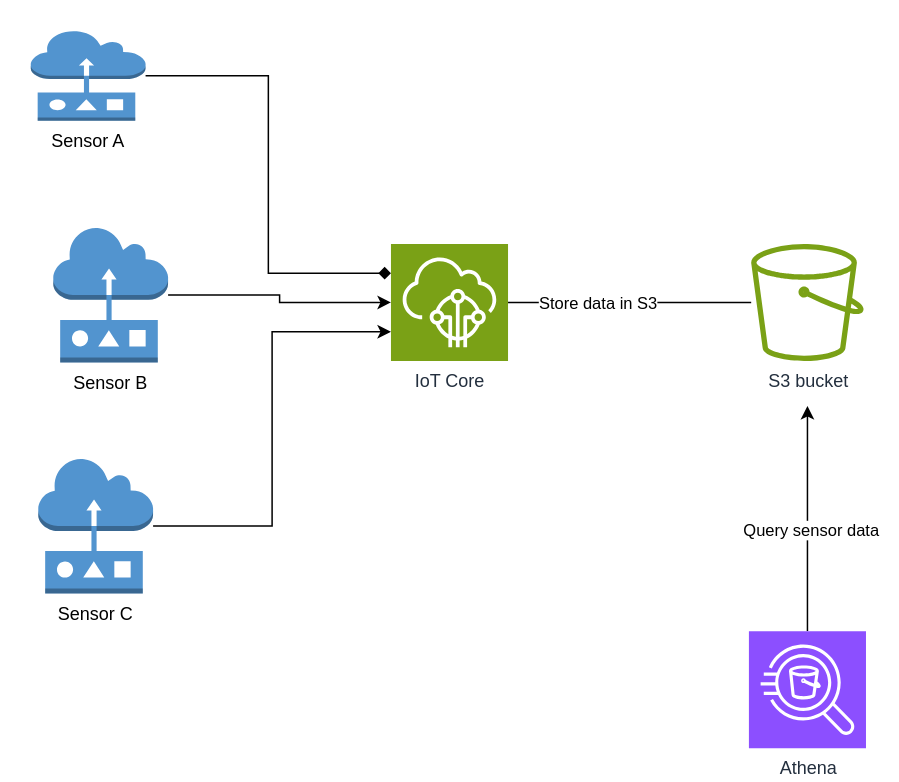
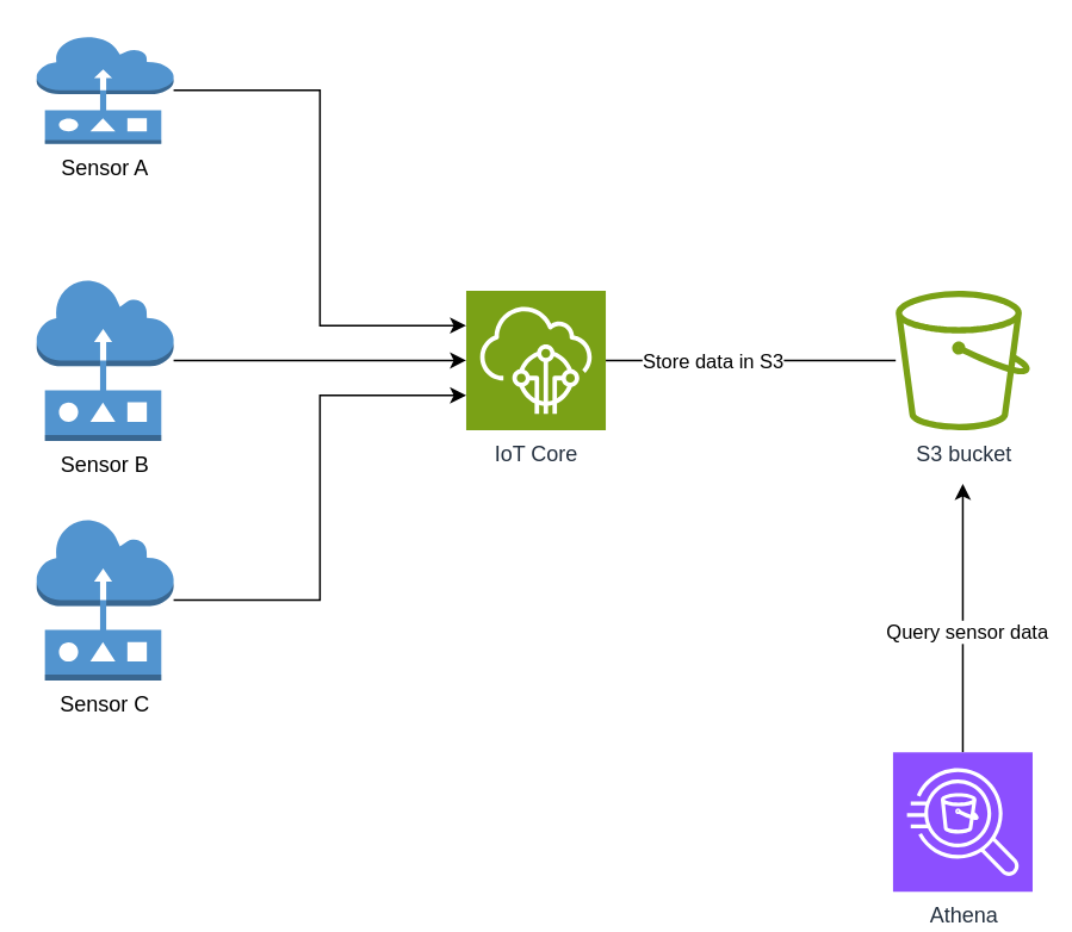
  <mxCell id="0" />
  <mxCell id="1" parent="0" />
  <mxCell id="2" value="S3 bucket" style="sketch=0;outlineConnect=0;fontColor=#232F3E;gradientColor=none;fillColor=#7AA116;strokeColor=none;dashed=0;verticalLabelPosition=bottom;verticalAlign=top;align=center;html=1;fontSize=12;fontStyle=0;aspect=fixed;pointerEvents=1;shape=mxgraph.aws4.bucket;" vertex="1" parent="1"><mxGeometry x="500" y="162" width="75" height="78" as="geometry" /></mxCell>
  <mxCell id="3" style="edgeStyle=orthogonalEdgeStyle;rounded=0;orthogonalLoop=1;jettySize=auto;html=1;endArrow=none;" edge="1" parent="1" source="5" target="2"><mxGeometry relative="1" as="geometry" /></mxCell>
  <mxCell id="4" value="Store data in S3" style="edgeLabel;html=1;align=center;verticalAlign=middle;resizable=0;points=[];" vertex="1" connectable="0" parent="3"><mxGeometry x="-0.272" relative="1" as="geometry"><mxPoint as="offset" /></mxGeometry></mxCell>
  <mxCell id="5" value="IoT Core" style="sketch=0;points=[[0,0,0],[0.25,0,0],[0.5,0,0],[0.75,0,0],[1,0,0],[0,1,0],[0.25,1,0],[0.5,1,0],[0.75,1,0],[1,1,0],[0,0.25,0],[0,0.5,0],[0,0.75,0],[1,0.25,0],[1,0.5,0],[1,0.75,0]];outlineConnect=0;fontColor=#232F3E;fillColor=#7AA116;strokeColor=#ffffff;dashed=0;verticalLabelPosition=bottom;verticalAlign=top;align=center;html=1;fontSize=12;fontStyle=0;aspect=fixed;shape=mxgraph.aws4.resourceIcon;resIcon=mxgraph.aws4.iot_core;" vertex="1" parent="1"><mxGeometry x="260" y="162" width="78" height="78" as="geometry" /></mxCell>
  <mxCell id="6" value="Sensor A" style="outlineConnect=0;dashed=0;verticalLabelPosition=bottom;verticalAlign=top;align=center;html=1;shape=mxgraph.aws3.sensor;fillColor=#5294CF;gradientColor=none;" vertex="1" parent="1"><mxGeometry x="20" y="20" width="76.5" height="60" as="geometry" /></mxCell>
- <mxCell id="7" value="Sensor B" style="outlineConnect=0;dashed=0;verticalLabelPosition=bottom;verticalAlign=top;align=center;html=1;shape=mxgraph.aws3.sensor;fillColor=#5294CF;gradientColor=none;" vertex="1" parent="1"><mxGeometry x="35" y="151" width="76.5" height="90" as="geometry" /></mxCell>
- <mxCell id="8" value="Sensor C" style="outlineConnect=0;dashed=0;verticalLabelPosition=bottom;verticalAlign=top;align=center;html=1;shape=mxgraph.aws3.sensor;fillColor=#5294CF;gradientColor=none;" vertex="1" parent="1"><mxGeometry x="25" y="305" width="76.5" height="90" as="geometry" /></mxCell>
- <mxCell id="9" style="edgeStyle=orthogonalEdgeStyle;rounded=0;orthogonalLoop=1;jettySize=auto;html=1;entryX=0;entryY=0.25;entryDx=0;entryDy=0;entryPerimeter=0;endArrow=diamond;" edge="1" parent="1" source="6" target="5"><mxGeometry relative="1" as="geometry" /></mxCell>
+ <mxCell id="7" value="Sensor B" style="outlineConnect=0;dashed=0;verticalLabelPosition=bottom;verticalAlign=top;align=center;html=1;shape=mxgraph.aws3.sensor;fillColor=#5294CF;gradientColor=none;" vertex="1" parent="1"><mxGeometry x="20" y="156" width="76.5" height="90" as="geometry" /></mxCell>
+ <mxCell id="8" value="Sensor C" style="outlineConnect=0;dashed=0;verticalLabelPosition=bottom;verticalAlign=top;align=center;html=1;shape=mxgraph.aws3.sensor;fillColor=#5294CF;gradientColor=none;" vertex="1" parent="1"><mxGeometry x="20" y="290" width="76.5" height="90" as="geometry" /></mxCell>
+ <mxCell id="9" style="edgeStyle=orthogonalEdgeStyle;rounded=0;orthogonalLoop=1;jettySize=auto;html=1;entryX=0;entryY=0.25;entryDx=0;entryDy=0;entryPerimeter=0;" edge="1" parent="1" source="6" target="5"><mxGeometry relative="1" as="geometry" /></mxCell>
  <mxCell id="10" style="edgeStyle=orthogonalEdgeStyle;rounded=0;orthogonalLoop=1;jettySize=auto;html=1;entryX=0;entryY=0.5;entryDx=0;entryDy=0;entryPerimeter=0;" edge="1" parent="1" source="7" target="5"><mxGeometry relative="1" as="geometry" /></mxCell>
  <mxCell id="11" style="edgeStyle=orthogonalEdgeStyle;rounded=0;orthogonalLoop=1;jettySize=auto;html=1;entryX=0;entryY=0.75;entryDx=0;entryDy=0;entryPerimeter=0;" edge="1" parent="1" source="8" target="5"><mxGeometry relative="1" as="geometry" /></mxCell>
  <mxCell id="12" style="edgeStyle=orthogonalEdgeStyle;rounded=0;orthogonalLoop=1;jettySize=auto;html=1;" edge="1" parent="1" source="14"><mxGeometry relative="1" as="geometry"><mxPoint x="537.5" y="270" as="targetPoint" /></mxGeometry></mxCell>
  <mxCell id="13" value="Query sensor data" style="edgeLabel;html=1;align=center;verticalAlign=middle;resizable=0;points=[];" vertex="1" connectable="0" parent="12"><mxGeometry x="-0.096" y="-2" relative="1" as="geometry"><mxPoint as="offset" /></mxGeometry></mxCell>
  <mxCell id="14" value="Athena" style="sketch=0;points=[[0,0,0],[0.25,0,0],[0.5,0,0],[0.75,0,0],[1,0,0],[0,1,0],[0.25,1,0],[0.5,1,0],[0.75,1,0],[1,1,0],[0,0.25,0],[0,0.5,0],[0,0.75,0],[1,0.25,0],[1,0.5,0],[1,0.75,0]];outlineConnect=0;fontColor=#232F3E;fillColor=#8C4FFF;strokeColor=#ffffff;dashed=0;verticalLabelPosition=bottom;verticalAlign=top;align=center;html=1;fontSize=12;fontStyle=0;aspect=fixed;shape=mxgraph.aws4.resourceIcon;resIcon=mxgraph.aws4.athena;" vertex="1" parent="1"><mxGeometry x="498.5" y="420" width="78" height="78" as="geometry" /></mxCell>
